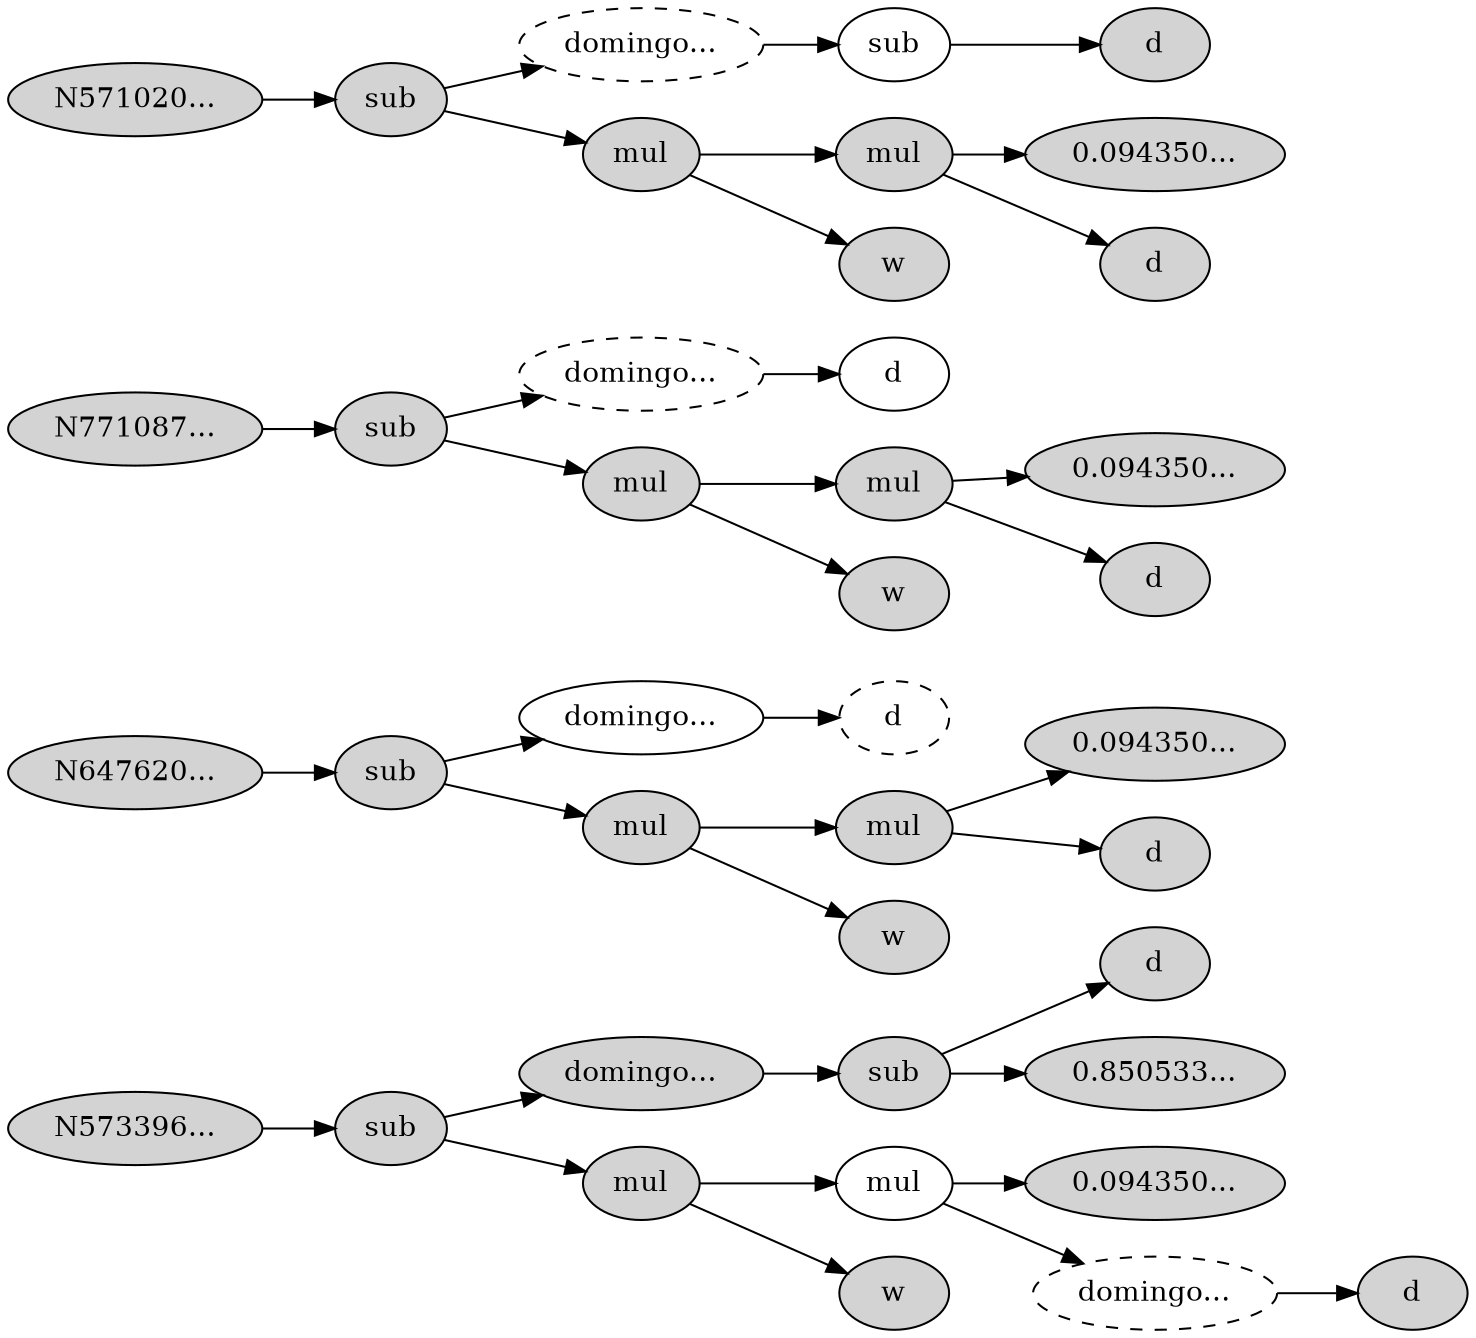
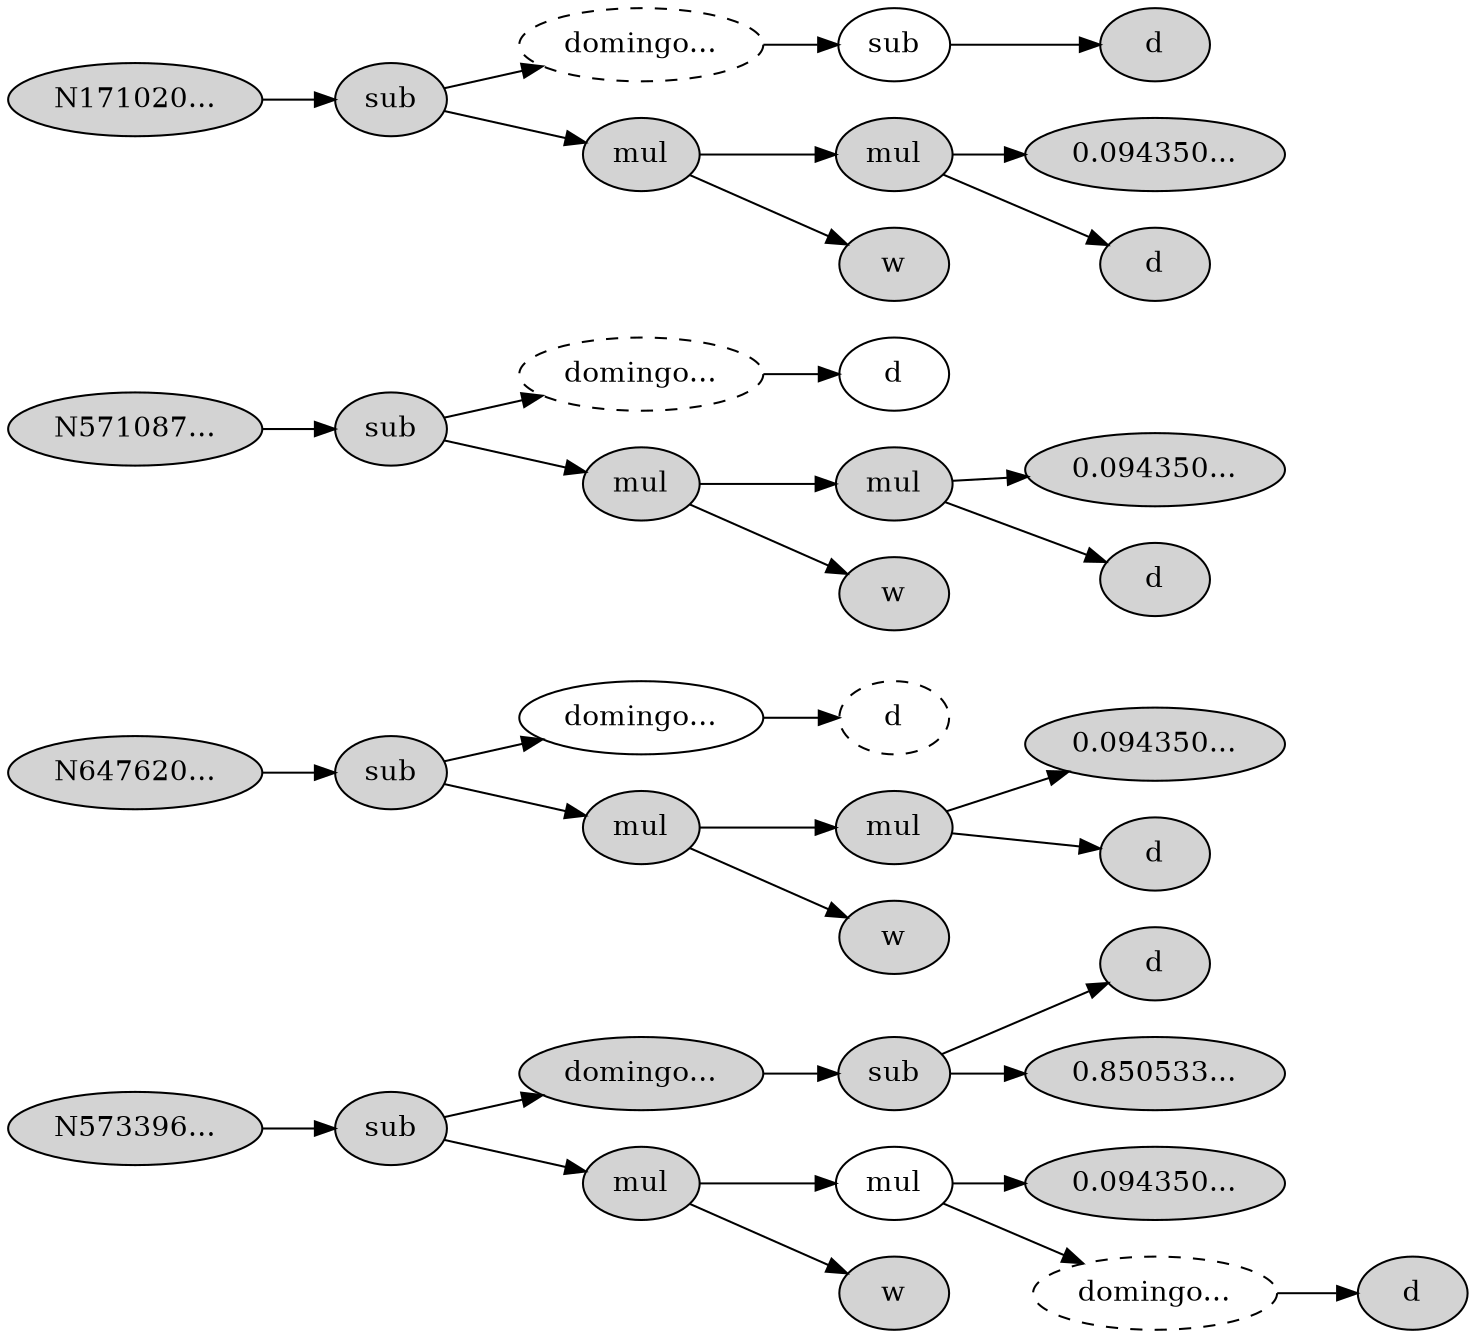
  digraph {
    rankdir=LR
    node [style=filled]
    n1 [label="N573396..."]
    n2 [label=sub]
    n3 [label="domingo..."]
    n4 [label=mul]
    n5 [label=sub]
    n6 [label=mul style=solid]
    n7 [label=w]
    n8 [label=d]
    n9 [label="0.850533..."]
    n10 [label="0.094350..."]
    n11 [label="domingo..." style=dashed]
    n12 [label=d]
    n13 [label="N647620..."]
    n14 [label=sub]
    n15 [label="domingo..." style=solid]
    n16 [label=mul]
    n17 [label=d style=dashed]
    n18 [label=mul]
    n19 [label=w]
    n20 [label="0.094350..."]
    n21 [label=d]
-   n22 [label="N771087..."]
+   n22 [label="N571087..."]
    n23 [label=sub]
    n24 [label="domingo..." style=dashed]
    n25 [label=mul]
    n26 [label=d style=solid]
    n27 [label=mul]
    n28 [label=w]
    n29 [label="0.094350..."]
    n30 [label=d]
-   n31 [label="N571020..."]
+   n31 [label="N171020..."]
    n32 [label=sub]
    n33 [label="domingo..." style=dashed]
    n34 [label=mul]
    n35 [label=sub style=solid]
    n36 [label=mul]
    n37 [label=w]
    n38 [label=d]
    n39 [label="0.094350..."]
    n40 [label=d]
    n1 -> n2
    n2 -> n3
    n2 -> n4
    n3 -> n5
    n4 -> n6
    n4 -> n7
    n5 -> n8
    n5 -> n9
    n6 -> n10
    n6 -> n11
    n11 -> n12
    n13 -> n14
    n14 -> n15
    n14 -> n16
    n15 -> n17
    n16 -> n18
    n16 -> n19
    n18 -> n20
    n18 -> n21
    n22 -> n23
    n23 -> n24
    n23 -> n25
    n24 -> n26
    n25 -> n27
    n25 -> n28
    n27 -> n29
    n27 -> n30
    n31 -> n32
    n32 -> n33
    n32 -> n34
    n33 -> n35
    n34 -> n36
    n34 -> n37
    n35 -> n38
    n36 -> n39
    n36 -> n40
  }
